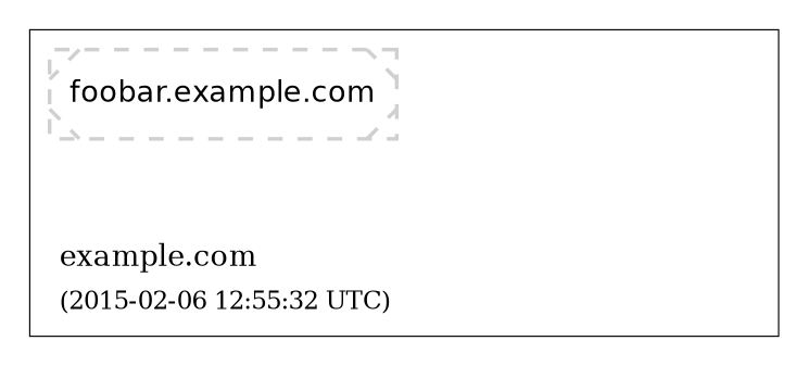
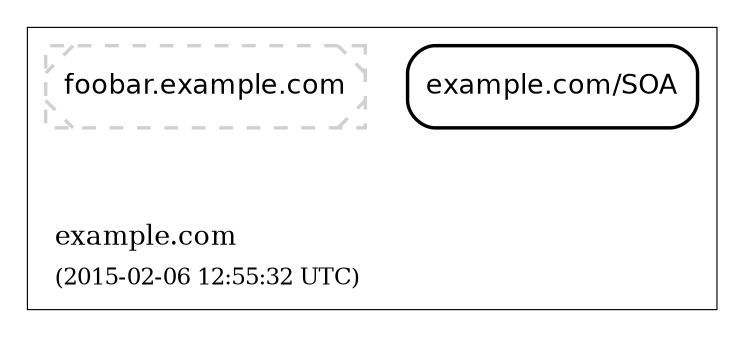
  digraph {
    compound=true
    rankdir=BT
    ranksep=0.3
    node [penwidth=1.5 shape=point style=invis]
    edge [penwidth=1.5 style=invis]
    "cluster_example.com_top"
    "cluster_example.com_bottom"
    n3 [color="#d0d0d0" fillcolor="#ffffff" label=<<FONT POINT-SIZE="12" FACE="Helvetica">foobar.example.com</FONT>> shape=rectangle style="rounded,filled,dashed,diagonals"]
+   n4 [color="#000000" fillcolor="#ffffff" label=<<FONT POINT-SIZE="12" FACE="Helvetica">example.com/SOA</FONT>> shape=rectangle style="rounded,filled"]
    subgraph cluster_1 {
      label=<<TABLE BORDER="0"><TR><TD ALIGN="LEFT"><FONT POINT-SIZE="12">example.com</FONT></TD></TR><TR><TD ALIGN="LEFT"><FONT POINT-SIZE="10">(2015-02-06 12:55:32 UTC)</FONT></TD></TR></TABLE>>
      labeljust=l
      penwidth=0.5
      "cluster_example.com_top"
      "cluster_example.com_bottom"
      n3
+     n4
    }
    "cluster_example.com_bottom" -> n3
+   "cluster_example.com_bottom" -> n4
  }
